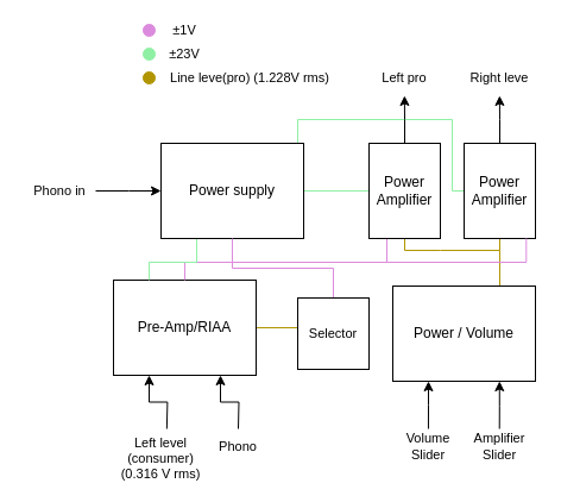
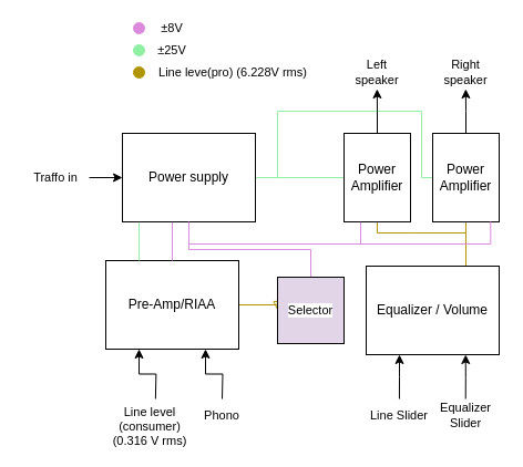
  <mxCell id="0" />
  <mxCell id="1" parent="0" />
- <mxCell id="2" style="edgeStyle=orthogonalEdgeStyle;rounded=0;orthogonalLoop=1;jettySize=auto;html=1;exitX=1;exitY=0.5;exitDx=0;exitDy=0;entryX=0;entryY=0.5;entryDx=0;entryDy=0;strokeColor=#b09500;align=center;verticalAlign=middle;fontFamily=Helvetica;fontSize=11;fontColor=default;labelBackgroundColor=default;endArrow=none;endFill=0;" parent="1" source="5" target="29" edge="1"><mxGeometry relative="1" as="geometry" /></mxCell>
+ <mxCell id="2" style="edgeStyle=orthogonalEdgeStyle;rounded=0;orthogonalLoop=1;jettySize=auto;html=1;exitX=1;exitY=0.5;exitDx=0;exitDy=0;entryX=0;entryY=0.5;entryDx=0;entryDy=0;strokeColor=#b09500;align=center;verticalAlign=middle;fontFamily=Helvetica;fontSize=11;fontColor=default;labelBackgroundColor=default;endArrow=block;endFill=0;" parent="1" source="5" target="29" edge="1"><mxGeometry relative="1" as="geometry" /></mxCell>
  <mxCell id="3" style="edgeStyle=orthogonalEdgeStyle;rounded=0;orthogonalLoop=1;jettySize=auto;html=1;exitX=0.25;exitY=1;exitDx=0;exitDy=0;strokeColor=default;align=center;verticalAlign=middle;fontFamily=Helvetica;fontSize=11;fontColor=default;labelBackgroundColor=default;endArrow=none;startArrow=classic;startFill=1;endFill=0;" parent="1" source="5" edge="1"><mxGeometry relative="1" as="geometry"><mxPoint x="139.857" y="360" as="targetPoint" /></mxGeometry></mxCell>
  <mxCell id="4" style="edgeStyle=orthogonalEdgeStyle;rounded=0;orthogonalLoop=1;jettySize=auto;html=1;exitX=0.75;exitY=1;exitDx=0;exitDy=0;strokeColor=default;align=center;verticalAlign=middle;fontFamily=Helvetica;fontSize=11;fontColor=default;labelBackgroundColor=default;endArrow=none;startArrow=classic;startFill=1;endFill=0;" parent="1" source="5" edge="1"><mxGeometry relative="1" as="geometry"><mxPoint x="200" y="360" as="targetPoint" /></mxGeometry></mxCell>
  <mxCell id="5" value="Pre-Amp/RIAA" style="rounded=0;whiteSpace=wrap;html=1;" parent="1" vertex="1"><mxGeometry x="95" y="235" width="120" height="80" as="geometry" /></mxCell>
  <mxCell id="6" style="edgeStyle=orthogonalEdgeStyle;rounded=0;orthogonalLoop=1;jettySize=auto;html=1;exitX=0.75;exitY=0;exitDx=0;exitDy=0;entryX=0.5;entryY=1;entryDx=0;entryDy=0;strokeColor=#B09500;align=center;verticalAlign=middle;fontFamily=Helvetica;fontSize=11;fontColor=default;labelBackgroundColor=default;endArrow=none;endFill=0;fillColor=#e3c800;" parent="1" source="9" target="21" edge="1"><mxGeometry relative="1" as="geometry"><Array as="points"><mxPoint x="420" y="210" /><mxPoint x="420" y="210" /></Array></mxGeometry></mxCell>
  <mxCell id="7" style="edgeStyle=orthogonalEdgeStyle;rounded=0;orthogonalLoop=1;jettySize=auto;html=1;exitX=0.75;exitY=0;exitDx=0;exitDy=0;entryX=0.5;entryY=1;entryDx=0;entryDy=0;strokeColor=#B09500;align=center;verticalAlign=middle;fontFamily=Helvetica;fontSize=11;fontColor=default;labelBackgroundColor=default;endArrow=none;endFill=0;fillColor=#e3c800;" parent="1" source="9" target="19" edge="1"><mxGeometry relative="1" as="geometry"><Array as="points"><mxPoint x="370" y="210" /><mxPoint x="300" y="210" /></Array></mxGeometry></mxCell>
  <mxCell id="8" style="edgeStyle=orthogonalEdgeStyle;rounded=0;orthogonalLoop=1;jettySize=auto;html=1;exitX=0.25;exitY=1;exitDx=0;exitDy=0;strokeColor=default;align=center;verticalAlign=middle;fontFamily=Helvetica;fontSize=11;fontColor=default;labelBackgroundColor=default;endArrow=none;startArrow=classic;startFill=1;endFill=0;" parent="1" source="9" edge="1"><mxGeometry relative="1" as="geometry"><mxPoint x="359.952" y="360" as="targetPoint" /></mxGeometry></mxCell>
- <mxCell id="9" value="Power / Volume" style="rounded=0;whiteSpace=wrap;html=1;" parent="1" vertex="1"><mxGeometry x="330" y="240" width="120" height="80" as="geometry" /></mxCell>
+ <mxCell id="9" value="Equalizer / Volume" style="rounded=0;whiteSpace=wrap;html=1;" parent="1" vertex="1"><mxGeometry x="330" y="240" width="120" height="80" as="geometry" /></mxCell>
  <mxCell id="10" style="edgeStyle=orthogonalEdgeStyle;rounded=0;orthogonalLoop=1;jettySize=auto;html=1;exitX=0.5;exitY=1;exitDx=0;exitDy=0;entryX=0.5;entryY=0;entryDx=0;entryDy=0;endArrow=none;endFill=0;fillColor=#76608a;strokeColor=#dc8add;" parent="1" source="17" target="5" edge="1"><mxGeometry relative="1" as="geometry" /></mxCell>
  <mxCell id="11" style="edgeStyle=orthogonalEdgeStyle;rounded=0;orthogonalLoop=1;jettySize=auto;html=1;exitX=0.5;exitY=1;exitDx=0;exitDy=0;strokeColor=#dc8add;endArrow=none;endFill=0;fillColor=#76608a;" parent="1" source="17" target="29" edge="1"><mxGeometry relative="1" as="geometry" /></mxCell>
  <mxCell id="12" style="edgeStyle=orthogonalEdgeStyle;rounded=0;orthogonalLoop=1;jettySize=auto;html=1;exitX=1;exitY=0.5;exitDx=0;exitDy=0;entryX=0;entryY=0.5;entryDx=0;entryDy=0;strokeColor=#8ff0a4;align=center;verticalAlign=middle;fontFamily=Helvetica;fontSize=11;fontColor=default;labelBackgroundColor=default;endArrow=none;endFill=0;fillColor=#e51400;" parent="1" source="17" target="19" edge="1"><mxGeometry relative="1" as="geometry" /></mxCell>
  <mxCell id="13" style="edgeStyle=orthogonalEdgeStyle;rounded=0;orthogonalLoop=1;jettySize=auto;html=1;exitX=1;exitY=0.5;exitDx=0;exitDy=0;entryX=0;entryY=0.5;entryDx=0;entryDy=0;strokeColor=#8ff0a4;align=center;verticalAlign=middle;fontFamily=Helvetica;fontSize=11;fontColor=default;labelBackgroundColor=default;endArrow=none;endFill=0;fillColor=#e51400;" parent="1" source="17" target="21" edge="1"><mxGeometry relative="1" as="geometry"><Array as="points"><mxPoint x="250" y="160" /><mxPoint x="250" y="100" /><mxPoint x="380" y="100" /><mxPoint x="380" y="160" /></Array></mxGeometry></mxCell>
  <mxCell id="14" style="edgeStyle=orthogonalEdgeStyle;rounded=0;orthogonalLoop=1;jettySize=auto;html=1;exitX=0.5;exitY=1;exitDx=0;exitDy=0;entryX=0.25;entryY=1;entryDx=0;entryDy=0;strokeColor=#dc8add;align=center;verticalAlign=middle;fontFamily=Helvetica;fontSize=11;fontColor=default;labelBackgroundColor=default;endArrow=none;endFill=0;" parent="1" source="17" target="19" edge="1"><mxGeometry relative="1" as="geometry" /></mxCell>
  <mxCell id="15" style="edgeStyle=orthogonalEdgeStyle;rounded=0;orthogonalLoop=1;jettySize=auto;html=1;exitX=0;exitY=0.5;exitDx=0;exitDy=0;strokeColor=default;align=center;verticalAlign=middle;fontFamily=Helvetica;fontSize=11;fontColor=default;labelBackgroundColor=default;endArrow=none;startArrow=classic;startFill=1;endFill=0;" parent="1" source="17" edge="1"><mxGeometry relative="1" as="geometry"><mxPoint x="80" y="160" as="targetPoint" /></mxGeometry></mxCell>
  <mxCell id="16" style="edgeStyle=orthogonalEdgeStyle;rounded=0;orthogonalLoop=1;jettySize=auto;html=1;exitX=0.25;exitY=1;exitDx=0;exitDy=0;entryX=0.25;entryY=0;entryDx=0;entryDy=0;endArrow=none;endFill=0;strokeColor=#8ff0a4;" edge="1" parent="1" source="17" target="5"><mxGeometry relative="1" as="geometry" /></mxCell>
- <mxCell id="17" value="Power supply" style="rounded=0;whiteSpace=wrap;html=1;" parent="1" vertex="1"><mxGeometry x="135" y="120" width="120" height="80" as="geometry" /></mxCell>
+ <mxCell id="17" value="Power supply" style="rounded=0;whiteSpace=wrap;html=1;" parent="1" vertex="1"><mxGeometry x="110" y="120" width="120" height="80" as="geometry" /></mxCell>
  <mxCell id="18" style="edgeStyle=orthogonalEdgeStyle;rounded=0;orthogonalLoop=1;jettySize=auto;html=1;exitX=0.5;exitY=0;exitDx=0;exitDy=0;strokeColor=default;align=center;verticalAlign=middle;fontFamily=Helvetica;fontSize=11;fontColor=default;labelBackgroundColor=default;endArrow=classic;" parent="1" source="19" edge="1"><mxGeometry relative="1" as="geometry"><mxPoint x="339.857" y="80" as="targetPoint" /></mxGeometry></mxCell>
  <mxCell id="19" value="&lt;div&gt;Power&lt;/div&gt;&lt;div&gt;Amplifier&lt;br&gt;&lt;/div&gt;" style="rounded=0;whiteSpace=wrap;html=1;" parent="1" vertex="1"><mxGeometry x="310" y="120" width="60" height="80" as="geometry" /></mxCell>
  <mxCell id="20" style="edgeStyle=orthogonalEdgeStyle;rounded=0;orthogonalLoop=1;jettySize=auto;html=1;exitX=0.5;exitY=0;exitDx=0;exitDy=0;strokeColor=default;align=center;verticalAlign=middle;fontFamily=Helvetica;fontSize=11;fontColor=default;labelBackgroundColor=default;endArrow=classic;" parent="1" source="21" edge="1"><mxGeometry relative="1" as="geometry"><mxPoint x="419.857" y="80" as="targetPoint" /></mxGeometry></mxCell>
  <mxCell id="21" value="&lt;div&gt;Power&lt;/div&gt;&lt;div&gt;Amplifier&lt;br&gt;&lt;/div&gt;" style="rounded=0;whiteSpace=wrap;html=1;" parent="1" vertex="1"><mxGeometry x="390" y="120" width="60" height="80" as="geometry" /></mxCell>
  <mxCell id="22" value="" style="ellipse;whiteSpace=wrap;html=1;fontFamily=Helvetica;fontSize=11;fontColor=default;labelBackgroundColor=default;strokeColor=#dc8add;fillColor=#dc8add;" parent="1" vertex="1"><mxGeometry x="120" y="20" width="10" height="10" as="geometry" /></mxCell>
  <mxCell id="23" value="" style="ellipse;whiteSpace=wrap;html=1;fontFamily=Helvetica;fontSize=11;fontColor=default;labelBackgroundColor=default;strokeColor=#8ff0a4;fillColor=#8ff0a4;" parent="1" vertex="1"><mxGeometry x="120" y="40" width="10" height="10" as="geometry" /></mxCell>
  <mxCell id="24" value="" style="ellipse;whiteSpace=wrap;html=1;fontFamily=Helvetica;fontSize=11;fontColor=default;labelBackgroundColor=default;strokeColor=#b09500;fillColor=#b09500;" parent="1" vertex="1"><mxGeometry x="120" y="60" width="10" height="10" as="geometry" /></mxCell>
- <mxCell id="25" value="±1V" style="text;html=1;align=center;verticalAlign=middle;whiteSpace=wrap;rounded=0;fontFamily=Helvetica;fontSize=11;fontColor=default;labelBackgroundColor=default;" parent="1" vertex="1"><mxGeometry x="130" y="20" width="50" height="10" as="geometry" /></mxCell>
- <mxCell id="26" value="±23V" style="text;html=1;align=center;verticalAlign=middle;whiteSpace=wrap;rounded=0;fontFamily=Helvetica;fontSize=11;fontColor=default;labelBackgroundColor=default;" parent="1" vertex="1"><mxGeometry x="130" y="40" width="50" height="10" as="geometry" /></mxCell>
- <mxCell id="27" value="Line leve(pro) (1.228V rms)" style="text;html=1;align=center;verticalAlign=middle;whiteSpace=wrap;rounded=0;fontFamily=Helvetica;fontSize=11;fontColor=default;labelBackgroundColor=default;" parent="1" vertex="1"><mxGeometry x="140" y="60" width="140" height="10" as="geometry" /></mxCell>
+ <mxCell id="25" value="±8V" style="text;html=1;align=center;verticalAlign=middle;whiteSpace=wrap;rounded=0;fontFamily=Helvetica;fontSize=11;fontColor=default;labelBackgroundColor=default;" parent="1" vertex="1"><mxGeometry x="130" y="20" width="50" height="10" as="geometry" /></mxCell>
+ <mxCell id="26" value="±25V" style="text;html=1;align=center;verticalAlign=middle;whiteSpace=wrap;rounded=0;fontFamily=Helvetica;fontSize=11;fontColor=default;labelBackgroundColor=default;" parent="1" vertex="1"><mxGeometry x="130" y="40" width="50" height="10" as="geometry" /></mxCell>
+ <mxCell id="27" value="Line leve(pro) (6.228V rms)" style="text;html=1;align=center;verticalAlign=middle;whiteSpace=wrap;rounded=0;fontFamily=Helvetica;fontSize=11;fontColor=default;labelBackgroundColor=default;" parent="1" vertex="1"><mxGeometry x="140" y="60" width="140" height="10" as="geometry" /></mxCell>
  <mxCell id="28" style="edgeStyle=orthogonalEdgeStyle;rounded=0;orthogonalLoop=1;jettySize=auto;html=1;exitX=0.5;exitY=1;exitDx=0;exitDy=0;entryX=0.872;entryY=0.999;entryDx=0;entryDy=0;entryPerimeter=0;strokeColor=#dc8add;align=center;verticalAlign=middle;fontFamily=Helvetica;fontSize=11;fontColor=default;labelBackgroundColor=default;endArrow=none;endFill=0;" parent="1" source="17" target="21" edge="1"><mxGeometry relative="1" as="geometry" /></mxCell>
- <mxCell id="29" value="Selector" style="rounded=0;whiteSpace=wrap;html=1;fontFamily=Helvetica;fontSize=11;fontColor=default;labelBackgroundColor=default;" parent="1" vertex="1"><mxGeometry x="250" y="250" width="60" height="60" as="geometry" /></mxCell>
- <mxCell id="30" value="&lt;div&gt;Left level (consumer)&lt;/div&gt;&lt;div&gt;(0.316 V rms)&lt;br&gt;&lt;/div&gt;" style="text;html=1;align=center;verticalAlign=middle;whiteSpace=wrap;rounded=0;fontFamily=Helvetica;fontSize=11;fontColor=default;labelBackgroundColor=default;" parent="1" vertex="1"><mxGeometry x="100" y="370" width="70" height="30" as="geometry" /></mxCell>
+ <mxCell id="29" value="Selector" style="rounded=0;whiteSpace=wrap;html=1;fontFamily=Helvetica;fontSize=11;fontColor=default;labelBackgroundColor=default;fillColor=#e1d5e7;" parent="1" vertex="1"><mxGeometry x="250" y="250" width="60" height="60" as="geometry" /></mxCell>
+ <mxCell id="30" value="&lt;div&gt;Line level (consumer)&lt;/div&gt;&lt;div&gt;(0.316 V rms)&lt;br&gt;&lt;/div&gt;" style="text;html=1;align=center;verticalAlign=middle;whiteSpace=wrap;rounded=0;fontFamily=Helvetica;fontSize=11;fontColor=default;labelBackgroundColor=default;" parent="1" vertex="1"><mxGeometry x="100" y="370" width="70" height="30" as="geometry" /></mxCell>
  <mxCell id="31" value="Phono" style="text;html=1;align=center;verticalAlign=middle;whiteSpace=wrap;rounded=0;fontFamily=Helvetica;fontSize=11;fontColor=default;labelBackgroundColor=default;" parent="1" vertex="1"><mxGeometry x="170" y="360" width="60" height="30" as="geometry" /></mxCell>
- <mxCell id="32" value="Left pro" style="text;html=1;align=center;verticalAlign=middle;whiteSpace=wrap;rounded=0;fontFamily=Helvetica;fontSize=11;fontColor=default;labelBackgroundColor=default;" parent="1" vertex="1"><mxGeometry x="310" y="50" width="60" height="30" as="geometry" /></mxCell>
- <mxCell id="33" value="Right leve" style="text;html=1;align=center;verticalAlign=middle;whiteSpace=wrap;rounded=0;fontFamily=Helvetica;fontSize=11;fontColor=default;labelBackgroundColor=default;" parent="1" vertex="1"><mxGeometry x="390" y="50" width="60" height="30" as="geometry" /></mxCell>
- <mxCell id="34" value="Phono in" style="text;html=1;align=center;verticalAlign=middle;whiteSpace=wrap;rounded=0;fontFamily=Helvetica;fontSize=11;fontColor=default;labelBackgroundColor=default;" parent="1" vertex="1"><mxGeometry x="20" y="145" width="60" height="30" as="geometry" /></mxCell>
- <mxCell id="35" value="Volume Slider" style="text;html=1;align=center;verticalAlign=middle;whiteSpace=wrap;rounded=0;fontFamily=Helvetica;fontSize=11;fontColor=default;labelBackgroundColor=default;" parent="1" vertex="1"><mxGeometry x="330" y="360" width="60" height="30" as="geometry" /></mxCell>
+ <mxCell id="32" value="Left speaker" style="text;html=1;align=center;verticalAlign=middle;whiteSpace=wrap;rounded=0;fontFamily=Helvetica;fontSize=11;fontColor=default;labelBackgroundColor=default;" parent="1" vertex="1"><mxGeometry x="310" y="50" width="60" height="30" as="geometry" /></mxCell>
+ <mxCell id="33" value="Right speaker" style="text;html=1;align=center;verticalAlign=middle;whiteSpace=wrap;rounded=0;fontFamily=Helvetica;fontSize=11;fontColor=default;labelBackgroundColor=default;" parent="1" vertex="1"><mxGeometry x="390" y="50" width="60" height="30" as="geometry" /></mxCell>
+ <mxCell id="34" value="Traffo in" style="text;html=1;align=center;verticalAlign=middle;whiteSpace=wrap;rounded=0;fontFamily=Helvetica;fontSize=11;fontColor=default;labelBackgroundColor=default;" parent="1" vertex="1"><mxGeometry x="20" y="145" width="60" height="30" as="geometry" /></mxCell>
+ <mxCell id="35" value="Line Slider" style="text;html=1;align=center;verticalAlign=middle;whiteSpace=wrap;rounded=0;fontFamily=Helvetica;fontSize=11;fontColor=default;labelBackgroundColor=default;" parent="1" vertex="1"><mxGeometry x="330" y="360" width="60" height="30" as="geometry" /></mxCell>
  <mxCell id="36" style="edgeStyle=orthogonalEdgeStyle;rounded=0;orthogonalLoop=1;jettySize=auto;html=1;exitX=0.25;exitY=1;exitDx=0;exitDy=0;strokeColor=default;align=center;verticalAlign=middle;fontFamily=Helvetica;fontSize=11;fontColor=default;labelBackgroundColor=default;endArrow=none;startArrow=classic;startFill=1;endFill=0;" parent="1" edge="1"><mxGeometry relative="1" as="geometry"><mxPoint x="419.722" y="360" as="targetPoint" /><mxPoint x="419.77" y="320" as="sourcePoint" /><Array as="points"><mxPoint x="420" y="341" /><mxPoint x="420" y="341" /></Array></mxGeometry></mxCell>
- <mxCell id="37" value="&lt;div&gt;Amplifier&lt;/div&gt;&lt;div&gt;Slider&lt;br&gt;&lt;/div&gt;" style="text;html=1;align=center;verticalAlign=middle;whiteSpace=wrap;rounded=0;fontFamily=Helvetica;fontSize=11;fontColor=default;labelBackgroundColor=default;" parent="1" vertex="1"><mxGeometry x="390" y="360" width="60" height="30" as="geometry" /></mxCell>
+ <mxCell id="37" value="&lt;div&gt;Equalizer&lt;/div&gt;&lt;div&gt;Slider&lt;br&gt;&lt;/div&gt;" style="text;html=1;align=center;verticalAlign=middle;whiteSpace=wrap;rounded=0;fontFamily=Helvetica;fontSize=11;fontColor=default;labelBackgroundColor=default;" parent="1" vertex="1"><mxGeometry x="390" y="360" width="60" height="30" as="geometry" /></mxCell>
